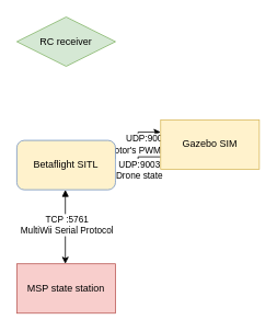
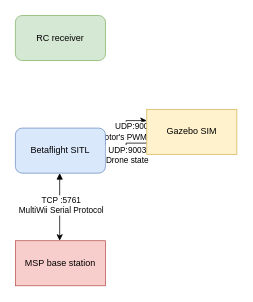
  <mxCell id="0" />
  <mxCell id="1" parent="0" />
  <mxCell id="2" style="edgeStyle=orthogonalEdgeStyle;rounded=0;orthogonalLoop=1;jettySize=auto;html=1;exitX=0.5;exitY=1;exitDx=0;exitDy=0;startArrow=block;startFill=1;entryX=0.5;entryY=0;entryDx=0;entryDy=0;" edge="1" parent="1"><mxGeometry relative="1" as="geometry"><mxPoint x="79" y="320" as="targetPoint" /><mxPoint x="79" y="230" as="sourcePoint" /></mxGeometry></mxCell>
  <mxCell id="3" value="&lt;div&gt;TCP :5761&lt;/div&gt;&lt;div&gt;MultiWii Serial Protocol&lt;br&gt;&lt;/div&gt;" style="edgeLabel;html=1;align=center;verticalAlign=middle;resizable=0;points=[];" vertex="1" connectable="0" parent="2"><mxGeometry x="-0.006" y="-3" relative="1" as="geometry"><mxPoint x="4" y="-3" as="offset" /></mxGeometry></mxCell>
  <mxCell id="4" style="edgeStyle=orthogonalEdgeStyle;rounded=0;orthogonalLoop=1;jettySize=auto;html=1;exitX=1;exitY=0.25;exitDx=0;exitDy=0;entryX=0;entryY=0.25;entryDx=0;entryDy=0;" edge="1" parent="1" source="6" target="9"><mxGeometry relative="1" as="geometry" /></mxCell>
  <mxCell id="5" value="&lt;div&gt;UDP:9002&lt;/div&gt;&lt;div&gt;Motor's PWM [-1, 1]&lt;br&gt;&lt;/div&gt;" style="edgeLabel;html=1;align=center;verticalAlign=middle;resizable=0;points=[];" vertex="1" connectable="0" parent="4"><mxGeometry x="-0.146" y="1" relative="1" as="geometry"><mxPoint x="11" y="-4" as="offset" /></mxGeometry></mxCell>
- <mxCell id="6" value="Betaflight SITL" style="rounded=1;whiteSpace=wrap;html=1;fillColor=#fff2cc;strokeColor=#6c8ebf;" vertex="1" parent="1"><mxGeometry x="20" y="170" width="120" height="60" as="geometry" /></mxCell>
+ <mxCell id="6" value="Betaflight SITL" style="rounded=1;whiteSpace=wrap;html=1;fillColor=#dae8fc;strokeColor=#6c8ebf;" vertex="1" parent="1"><mxGeometry x="20" y="170" width="120" height="60" as="geometry" /></mxCell>
  <mxCell id="7" style="edgeStyle=orthogonalEdgeStyle;rounded=0;orthogonalLoop=1;jettySize=auto;html=1;exitX=0;exitY=0.75;exitDx=0;exitDy=0;entryX=1;entryY=0.75;entryDx=0;entryDy=0;" edge="1" parent="1" source="9" target="6"><mxGeometry relative="1" as="geometry" /></mxCell>
  <mxCell id="8" value="&lt;div&gt;UDP:9003&lt;/div&gt;&lt;div&gt;Drone state&lt;/div&gt;" style="edgeLabel;html=1;align=center;verticalAlign=middle;resizable=0;points=[];" vertex="1" connectable="0" parent="7"><mxGeometry x="0.07" y="1" relative="1" as="geometry"><mxPoint as="offset" /></mxGeometry></mxCell>
  <mxCell id="9" value="Gazebo SIM" style="rounded=0;whiteSpace=wrap;html=1;fillColor=#fff2cc;strokeColor=#d6b656;" vertex="1" parent="1"><mxGeometry x="195" y="145" width="120" height="60" as="geometry" /></mxCell>
- <mxCell id="10" value="MSP state station" style="rounded=0;whiteSpace=wrap;html=1;fillColor=#f8cecc;strokeColor=#b85450;" vertex="1" parent="1"><mxGeometry x="20" y="320" width="120" height="60" as="geometry" /></mxCell>
- <mxCell id="11" value="RC receiver" style="rhombus;whiteSpace=wrap;html=1;fillColor=#d5e8d4;strokeColor=#82b366;" vertex="1" parent="1"><mxGeometry x="20" y="20" width="120" height="60" as="geometry" /></mxCell>
+ <mxCell id="10" value="MSP base station" style="rounded=0;whiteSpace=wrap;html=1;fillColor=#f8cecc;strokeColor=#b85450;" vertex="1" parent="1"><mxGeometry x="20" y="320" width="120" height="60" as="geometry" /></mxCell>
+ <mxCell id="11" value="RC receiver" style="rounded=1;whiteSpace=wrap;html=1;fillColor=#d5e8d4;strokeColor=#82b366;" vertex="1" parent="1"><mxGeometry x="20" y="20" width="120" height="60" as="geometry" /></mxCell>
